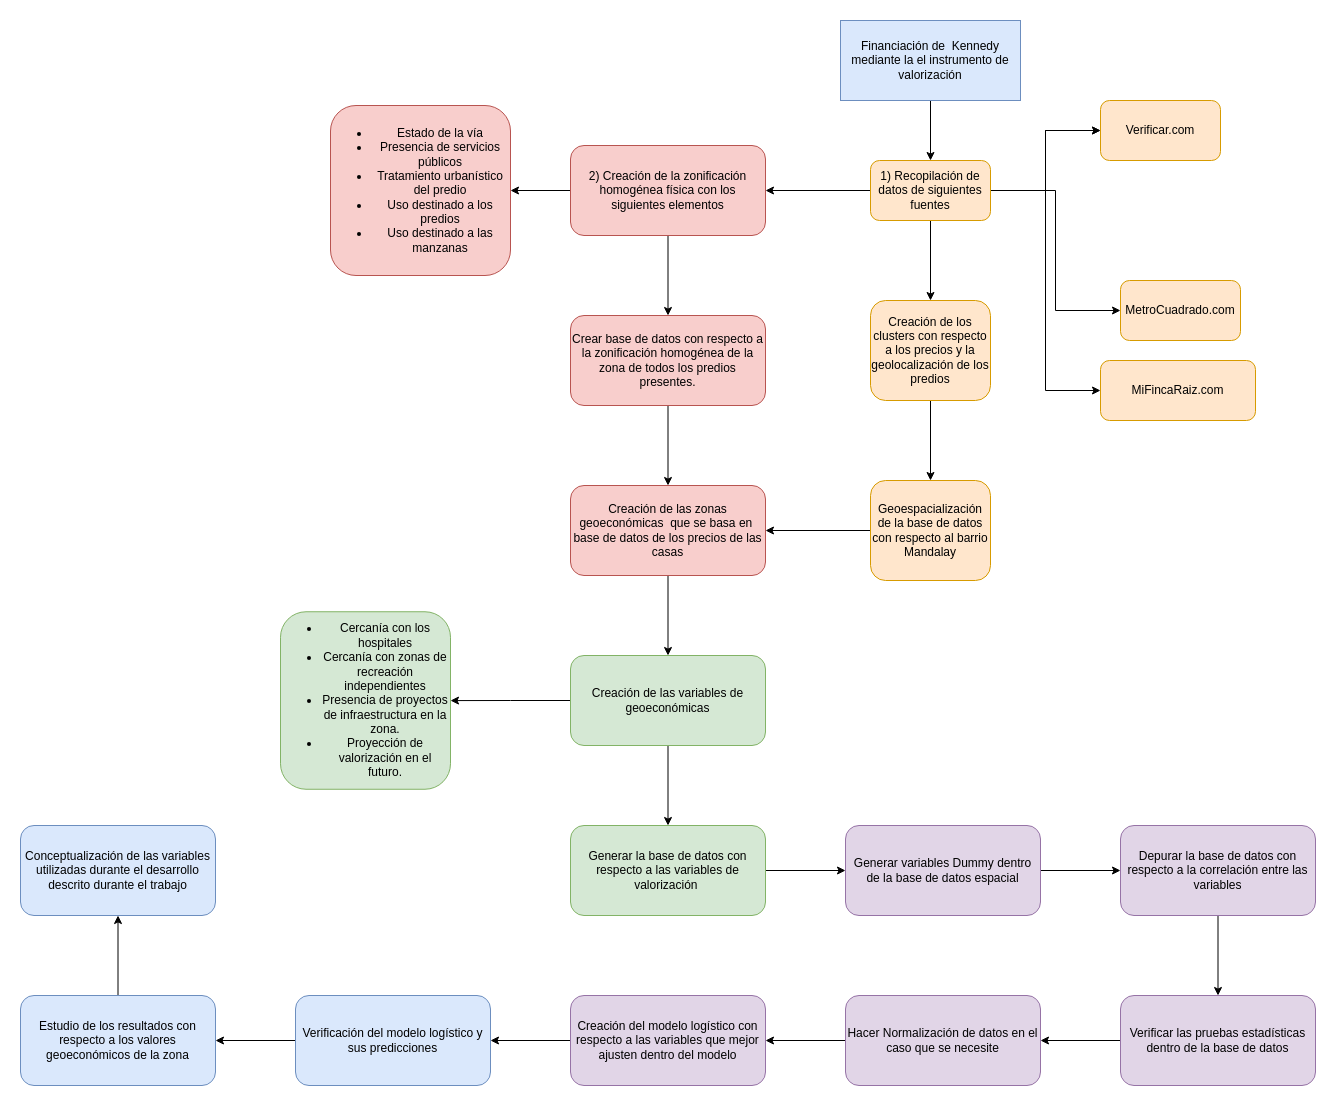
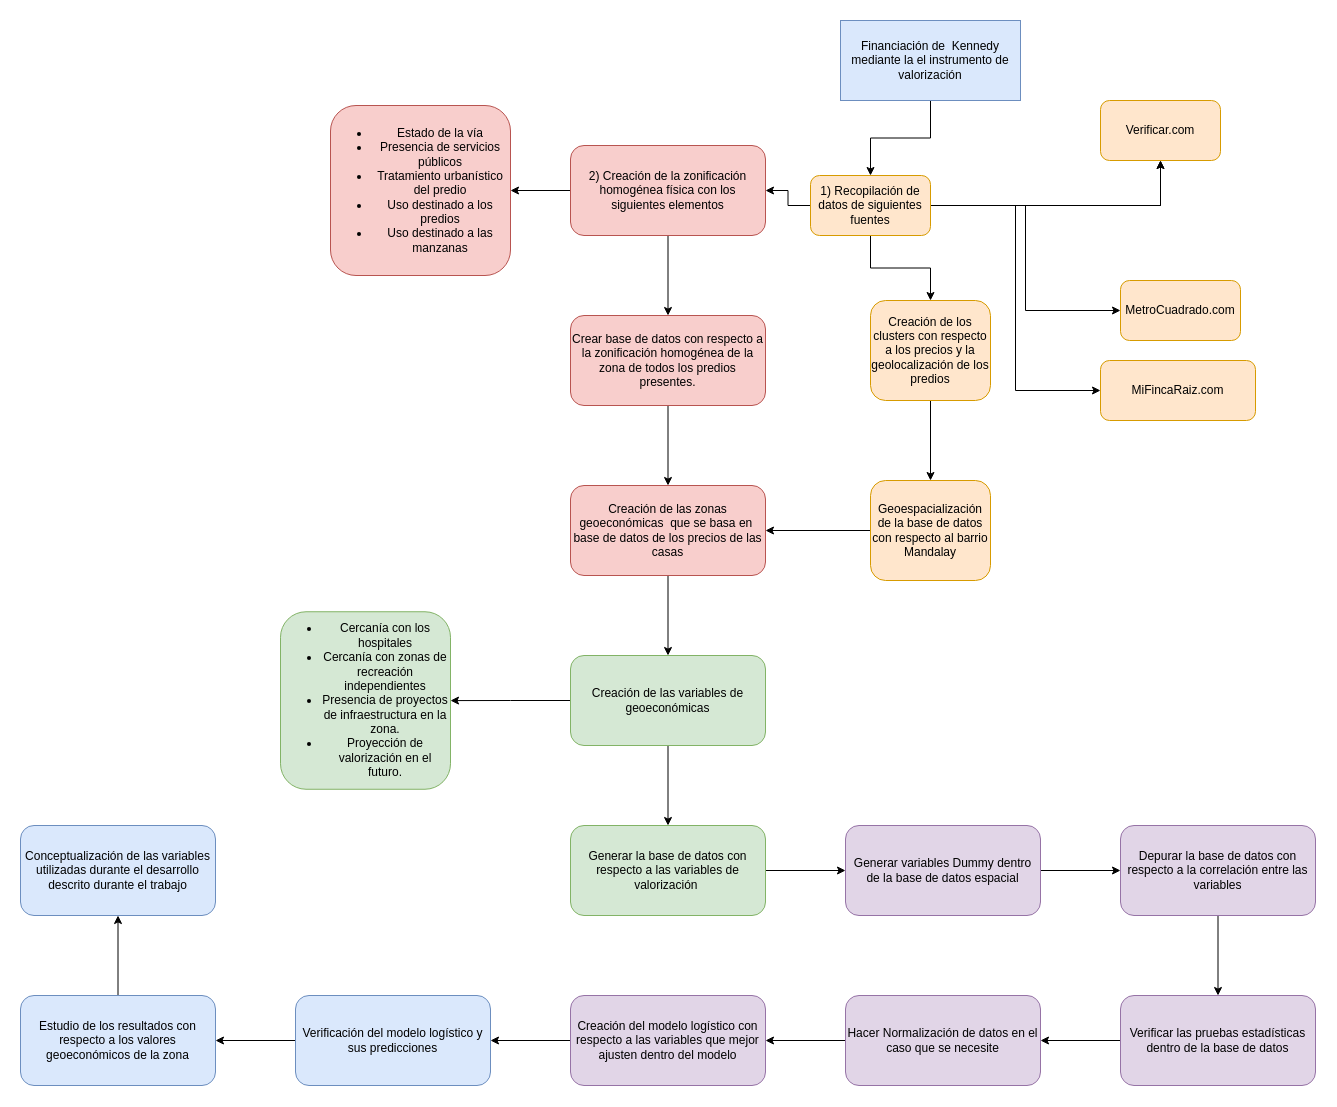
  <mxCell id="0" />
  <mxCell id="1" parent="0" />
  <mxCell id="2" style="edgeStyle=orthogonalEdgeStyle;rounded=0;orthogonalLoop=1;jettySize=auto;html=1;" edge="1" parent="1" source="3" target="10"><mxGeometry relative="1" as="geometry" /></mxCell>
  <mxCell id="3" value="Financiación de&amp;nbsp; Kennedy mediante la el instrumento de valorización" style="rounded=0;whiteSpace=wrap;html=1;fillColor=#dae8fc;strokeColor=#6c8ebf;" vertex="1" parent="1"><mxGeometry x="840" y="20" width="180" height="80" as="geometry" /></mxCell>
  <mxCell id="4" value="" style="edgeStyle=orthogonalEdgeStyle;rounded=0;orthogonalLoop=1;jettySize=auto;html=1;" edge="1" parent="1" source="10" target="11"><mxGeometry relative="1" as="geometry" /></mxCell>
  <mxCell id="5" value="" style="edgeStyle=orthogonalEdgeStyle;rounded=0;orthogonalLoop=1;jettySize=auto;html=1;" edge="1" parent="1" source="10" target="11"><mxGeometry relative="1" as="geometry" /></mxCell>
  <mxCell id="6" style="edgeStyle=orthogonalEdgeStyle;rounded=0;orthogonalLoop=1;jettySize=auto;html=1;entryX=0;entryY=0.5;entryDx=0;entryDy=0;" edge="1" parent="1" source="10" target="13"><mxGeometry relative="1" as="geometry" /></mxCell>
  <mxCell id="7" style="edgeStyle=orthogonalEdgeStyle;rounded=0;orthogonalLoop=1;jettySize=auto;html=1;entryX=0;entryY=0.5;entryDx=0;entryDy=0;" edge="1" parent="1" source="10" target="12"><mxGeometry relative="1" as="geometry" /></mxCell>
  <mxCell id="8" value="" style="edgeStyle=orthogonalEdgeStyle;rounded=0;orthogonalLoop=1;jettySize=auto;html=1;" edge="1" parent="1" source="10" target="19"><mxGeometry relative="1" as="geometry" /></mxCell>
  <mxCell id="9" style="edgeStyle=orthogonalEdgeStyle;rounded=0;orthogonalLoop=1;jettySize=auto;html=1;" edge="1" parent="1" source="10" target="16"><mxGeometry relative="1" as="geometry" /></mxCell>
- <mxCell id="10" value="1) Recopilación de datos de siguientes fuentes" style="rounded=1;whiteSpace=wrap;html=1;fillColor=#ffe6cc;strokeColor=#d79b00;" vertex="1" parent="1"><mxGeometry x="870" y="160" width="120" height="60" as="geometry" /></mxCell>
+ <mxCell id="10" value="1) Recopilación de datos de siguientes fuentes" style="rounded=1;whiteSpace=wrap;html=1;fillColor=#ffe6cc;strokeColor=#d79b00;" vertex="1" parent="1"><mxGeometry x="810" y="175" width="120" height="60" as="geometry" /></mxCell>
  <mxCell id="11" value="Verificar.com" style="whiteSpace=wrap;html=1;rounded=1;fillColor=#ffe6cc;strokeColor=#d79b00;" vertex="1" parent="1"><mxGeometry x="1100" y="100" width="120" height="60" as="geometry" /></mxCell>
  <mxCell id="12" value="MetroCuadrado.com" style="whiteSpace=wrap;html=1;rounded=1;fillColor=#ffe6cc;strokeColor=#d79b00;" vertex="1" parent="1"><mxGeometry x="1120" y="280" width="120" height="60" as="geometry" /></mxCell>
  <mxCell id="13" value="MiFincaRaiz.com" style="whiteSpace=wrap;html=1;rounded=1;fillColor=#ffe6cc;strokeColor=#d79b00;" vertex="1" parent="1"><mxGeometry x="1100" y="360" width="155" height="60" as="geometry" /></mxCell>
  <mxCell id="14" value="" style="edgeStyle=orthogonalEdgeStyle;rounded=0;orthogonalLoop=1;jettySize=auto;html=1;" edge="1" parent="1" source="16" target="17"><mxGeometry relative="1" as="geometry" /></mxCell>
  <mxCell id="15" value="" style="edgeStyle=orthogonalEdgeStyle;rounded=0;orthogonalLoop=1;jettySize=auto;html=1;" edge="1" parent="1" source="16" target="23"><mxGeometry relative="1" as="geometry" /></mxCell>
  <mxCell id="16" value="2) Creación de la zonificación homogénea física con los siguientes elementos" style="rounded=1;whiteSpace=wrap;html=1;fillColor=#f8cecc;strokeColor=#b85450;align=center;" vertex="1" parent="1"><mxGeometry x="570" y="145" width="195" height="90" as="geometry" /></mxCell>
  <mxCell id="17" value="&lt;ul&gt;&lt;li&gt;Estado de la vía&lt;/li&gt;&lt;li&gt;Presencia de servicios públicos&lt;/li&gt;&lt;li&gt;Tratamiento urbanístico del predio&lt;/li&gt;&lt;li&gt;Uso destinado a los predios&lt;/li&gt;&lt;li&gt;Uso destinado a las manzanas&lt;/li&gt;&lt;/ul&gt;" style="rounded=1;whiteSpace=wrap;html=1;fillColor=#f8cecc;strokeColor=#b85450;align=center;" vertex="1" parent="1"><mxGeometry x="330" y="105" width="180" height="170" as="geometry" /></mxCell>
  <mxCell id="18" value="" style="edgeStyle=orthogonalEdgeStyle;rounded=0;orthogonalLoop=1;jettySize=auto;html=1;" edge="1" parent="1" source="19" target="21"><mxGeometry relative="1" as="geometry" /></mxCell>
  <mxCell id="19" value="Creación de los clusters con respecto a los precios y la geolocalización de los predios" style="rounded=1;whiteSpace=wrap;html=1;fillColor=#ffe6cc;strokeColor=#d79b00;" vertex="1" parent="1"><mxGeometry x="870" y="300" width="120" height="100" as="geometry" /></mxCell>
  <mxCell id="20" style="edgeStyle=orthogonalEdgeStyle;rounded=0;orthogonalLoop=1;jettySize=auto;html=1;entryX=1;entryY=0.5;entryDx=0;entryDy=0;" edge="1" parent="1" source="21" target="25"><mxGeometry relative="1" as="geometry" /></mxCell>
  <mxCell id="21" value="Geoespacialización de la base de datos con respecto al barrio Mandalay" style="rounded=1;whiteSpace=wrap;html=1;fillColor=#ffe6cc;strokeColor=#d79b00;" vertex="1" parent="1"><mxGeometry x="870" y="480" width="120" height="100" as="geometry" /></mxCell>
  <mxCell id="22" value="" style="edgeStyle=orthogonalEdgeStyle;rounded=0;orthogonalLoop=1;jettySize=auto;html=1;" edge="1" parent="1" source="23" target="25"><mxGeometry relative="1" as="geometry" /></mxCell>
  <mxCell id="23" value="Crear base de datos con respecto a la zonificación homogénea de la zona de todos los predios presentes." style="rounded=1;whiteSpace=wrap;html=1;fillColor=#f8cecc;strokeColor=#b85450;align=center;" vertex="1" parent="1"><mxGeometry x="570" y="315" width="195" height="90" as="geometry" /></mxCell>
  <mxCell id="24" value="" style="edgeStyle=orthogonalEdgeStyle;rounded=0;orthogonalLoop=1;jettySize=auto;html=1;" edge="1" parent="1" source="25" target="28"><mxGeometry relative="1" as="geometry" /></mxCell>
  <mxCell id="25" value="Creación de las zonas geoeconómicas&amp;nbsp; que se basa en&amp;nbsp; base de datos de los precios de las casas" style="rounded=1;whiteSpace=wrap;html=1;fillColor=#f8cecc;strokeColor=#b85450;align=center;" vertex="1" parent="1"><mxGeometry x="570" y="485" width="195" height="90" as="geometry" /></mxCell>
  <mxCell id="26" value="" style="edgeStyle=orthogonalEdgeStyle;rounded=0;orthogonalLoop=1;jettySize=auto;html=1;" edge="1" parent="1" source="28" target="30"><mxGeometry relative="1" as="geometry" /></mxCell>
  <mxCell id="27" value="" style="edgeStyle=orthogonalEdgeStyle;rounded=0;orthogonalLoop=1;jettySize=auto;html=1;" edge="1" parent="1" source="28" target="31"><mxGeometry relative="1" as="geometry" /></mxCell>
  <mxCell id="28" value="Creación de las variables de geoeconómicas" style="rounded=1;whiteSpace=wrap;html=1;fillColor=#d5e8d4;strokeColor=#82b366;align=center;" vertex="1" parent="1"><mxGeometry x="570" y="655" width="195" height="90" as="geometry" /></mxCell>
  <mxCell id="29" value="" style="edgeStyle=orthogonalEdgeStyle;rounded=0;orthogonalLoop=1;jettySize=auto;html=1;" edge="1" parent="1" source="30" target="33"><mxGeometry relative="1" as="geometry" /></mxCell>
  <mxCell id="30" value="Generar la base de datos con respecto a las variables de valorización&amp;nbsp;" style="rounded=1;whiteSpace=wrap;html=1;fillColor=#d5e8d4;strokeColor=#82b366;align=center;" vertex="1" parent="1"><mxGeometry x="570" y="825" width="195" height="90" as="geometry" /></mxCell>
  <mxCell id="31" value="&lt;ul&gt;&lt;li&gt;Cercanía con los hospitales&lt;/li&gt;&lt;li&gt;Cercanía con zonas de recreación independientes&lt;/li&gt;&lt;li&gt;Presencia de proyectos de infraestructura en la zona.&lt;/li&gt;&lt;li&gt;Proyección de valorización en el futuro.&lt;/li&gt;&lt;/ul&gt;" style="rounded=1;whiteSpace=wrap;html=1;fillColor=#d5e8d4;strokeColor=#82b366;align=center;" vertex="1" parent="1"><mxGeometry x="280" y="611.25" width="170" height="177.5" as="geometry" /></mxCell>
  <mxCell id="32" value="" style="edgeStyle=orthogonalEdgeStyle;rounded=0;orthogonalLoop=1;jettySize=auto;html=1;" edge="1" parent="1" source="33" target="35"><mxGeometry relative="1" as="geometry" /></mxCell>
  <mxCell id="33" value="Generar variables Dummy dentro de la base de datos espacial" style="rounded=1;whiteSpace=wrap;html=1;fillColor=#e1d5e7;strokeColor=#9673a6;align=center;" vertex="1" parent="1"><mxGeometry x="845" y="825" width="195" height="90" as="geometry" /></mxCell>
  <mxCell id="34" value="" style="edgeStyle=orthogonalEdgeStyle;rounded=0;orthogonalLoop=1;jettySize=auto;html=1;" edge="1" parent="1" source="35" target="37"><mxGeometry relative="1" as="geometry" /></mxCell>
  <mxCell id="35" value="Depurar la base de datos con respecto a la correlación entre las variables" style="rounded=1;whiteSpace=wrap;html=1;fillColor=#e1d5e7;strokeColor=#9673a6;align=center;" vertex="1" parent="1"><mxGeometry x="1120" y="825" width="195" height="90" as="geometry" /></mxCell>
  <mxCell id="36" value="" style="edgeStyle=orthogonalEdgeStyle;rounded=0;orthogonalLoop=1;jettySize=auto;html=1;" edge="1" parent="1" source="37" target="39"><mxGeometry relative="1" as="geometry" /></mxCell>
  <mxCell id="37" value="Verificar las pruebas estadísticas dentro de la base de datos" style="rounded=1;whiteSpace=wrap;html=1;fillColor=#e1d5e7;strokeColor=#9673a6;align=center;" vertex="1" parent="1"><mxGeometry x="1120" y="995" width="195" height="90" as="geometry" /></mxCell>
  <mxCell id="38" value="" style="edgeStyle=orthogonalEdgeStyle;rounded=0;orthogonalLoop=1;jettySize=auto;html=1;" edge="1" parent="1" source="39" target="41"><mxGeometry relative="1" as="geometry" /></mxCell>
  <mxCell id="39" value="Hacer Normalización de datos en el caso que se necesite" style="rounded=1;whiteSpace=wrap;html=1;fillColor=#e1d5e7;strokeColor=#9673a6;align=center;" vertex="1" parent="1"><mxGeometry x="845" y="995" width="195" height="90" as="geometry" /></mxCell>
  <mxCell id="40" value="" style="edgeStyle=orthogonalEdgeStyle;rounded=0;orthogonalLoop=1;jettySize=auto;html=1;" edge="1" parent="1" source="41" target="43"><mxGeometry relative="1" as="geometry" /></mxCell>
  <mxCell id="41" value="Creación del modelo logístico con respecto a las variables que mejor ajusten dentro del modelo" style="rounded=1;whiteSpace=wrap;html=1;fillColor=#e1d5e7;strokeColor=#9673a6;align=center;" vertex="1" parent="1"><mxGeometry x="570" y="995" width="195" height="90" as="geometry" /></mxCell>
  <mxCell id="42" value="" style="edgeStyle=orthogonalEdgeStyle;rounded=0;orthogonalLoop=1;jettySize=auto;html=1;" edge="1" parent="1" source="43" target="45"><mxGeometry relative="1" as="geometry" /></mxCell>
  <mxCell id="43" value="Verificación del modelo logístico y sus predicciones" style="rounded=1;whiteSpace=wrap;html=1;fillColor=#dae8fc;strokeColor=#6c8ebf;align=center;" vertex="1" parent="1"><mxGeometry x="295" y="995" width="195" height="90" as="geometry" /></mxCell>
  <mxCell id="44" value="" style="edgeStyle=orthogonalEdgeStyle;rounded=0;orthogonalLoop=1;jettySize=auto;html=1;" edge="1" parent="1" source="45" target="46"><mxGeometry relative="1" as="geometry" /></mxCell>
  <mxCell id="45" value="Estudio de los resultados con respecto a los valores geoeconómicos de la zona" style="rounded=1;whiteSpace=wrap;html=1;fillColor=#dae8fc;strokeColor=#6c8ebf;align=center;" vertex="1" parent="1"><mxGeometry x="20" y="995" width="195" height="90" as="geometry" /></mxCell>
  <mxCell id="46" value="Conceptualización de las variables utilizadas durante el desarrollo descrito durante el trabajo" style="rounded=1;whiteSpace=wrap;html=1;fillColor=#dae8fc;strokeColor=#6c8ebf;align=center;" vertex="1" parent="1"><mxGeometry x="20" y="825" width="195" height="90" as="geometry" /></mxCell>
